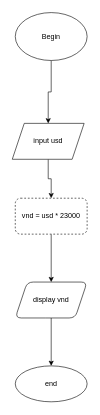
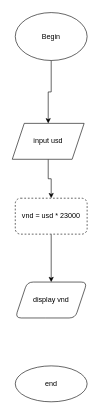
  <mxCell id="0" />
  <mxCell id="1" parent="0" />
  <mxCell id="2" value="" style="edgeStyle=orthogonalEdgeStyle;rounded=0;orthogonalLoop=1;jettySize=auto;html=1;" edge="1" parent="1" source="3" target="5"><mxGeometry relative="1" as="geometry" /></mxCell>
  <mxCell id="3" value="Begin" style="ellipse;whiteSpace=wrap;html=1;" vertex="1" parent="1"><mxGeometry x="25" y="20" width="120" height="80" as="geometry" /></mxCell>
  <mxCell id="4" value="" style="edgeStyle=orthogonalEdgeStyle;rounded=0;orthogonalLoop=1;jettySize=auto;html=1;" edge="1" parent="1" source="5" target="7"><mxGeometry relative="1" as="geometry" /></mxCell>
  <mxCell id="5" value="input usd" style="shape=parallelogram;perimeter=parallelogramPerimeter;whiteSpace=wrap;html=1;fixedSize=1;" vertex="1" parent="1"><mxGeometry x="20" y="205" width="120" height="60" as="geometry" /></mxCell>
  <mxCell id="6" value="" style="edgeStyle=orthogonalEdgeStyle;rounded=0;orthogonalLoop=1;jettySize=auto;html=1;" edge="1" parent="1" source="7" target="9"><mxGeometry relative="1" as="geometry" /></mxCell>
  <mxCell id="7" value="vnd = usd * 23000" style="rounded=1;whiteSpace=wrap;html=1;dashed=1;" vertex="1" parent="1"><mxGeometry x="25" y="330" width="120" height="60" as="geometry" /></mxCell>
- <mxCell id="8" value="" style="edgeStyle=orthogonalEdgeStyle;rounded=0;orthogonalLoop=1;jettySize=auto;html=1;" edge="1" parent="1" source="9" target="10"><mxGeometry relative="1" as="geometry" /></mxCell>
  <mxCell id="9" value="display vnd" style="shape=parallelogram;perimeter=parallelogramPerimeter;whiteSpace=wrap;html=1;fixedSize=1;rounded=1;" vertex="1" parent="1"><mxGeometry x="25" y="470" width="120" height="60" as="geometry" /></mxCell>
  <mxCell id="10" value="end" style="ellipse;whiteSpace=wrap;html=1;rounded=1;" vertex="1" parent="1"><mxGeometry x="25" y="610" width="120" height="60" as="geometry" /></mxCell>
